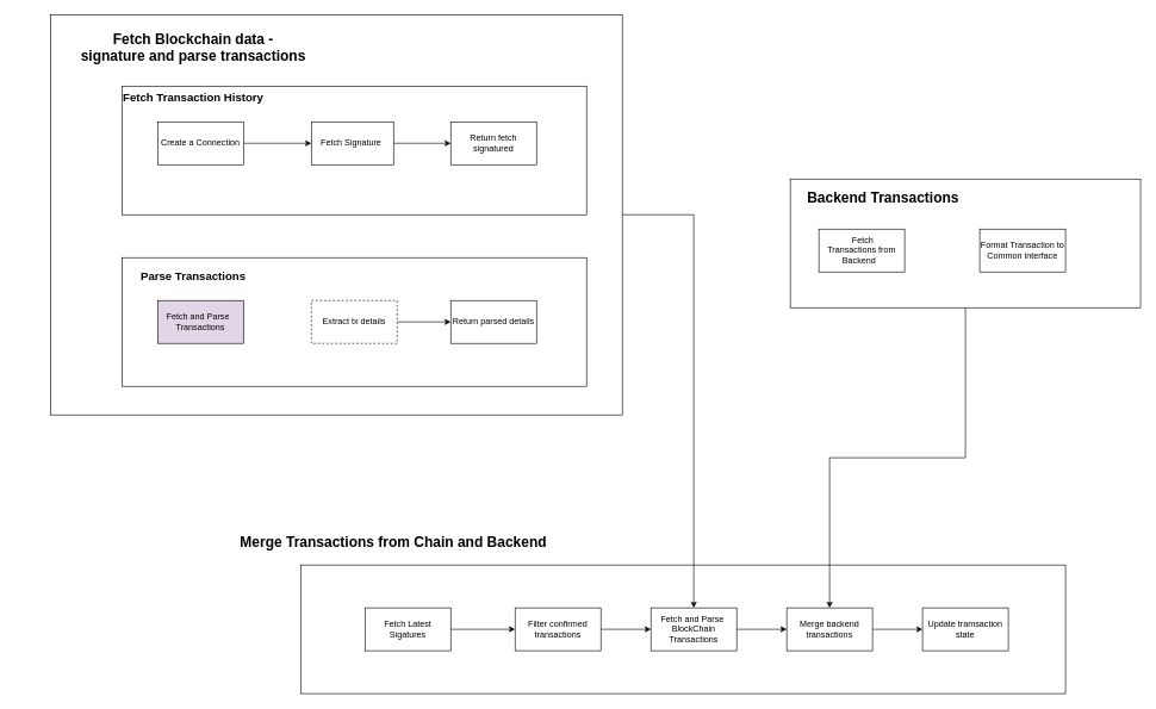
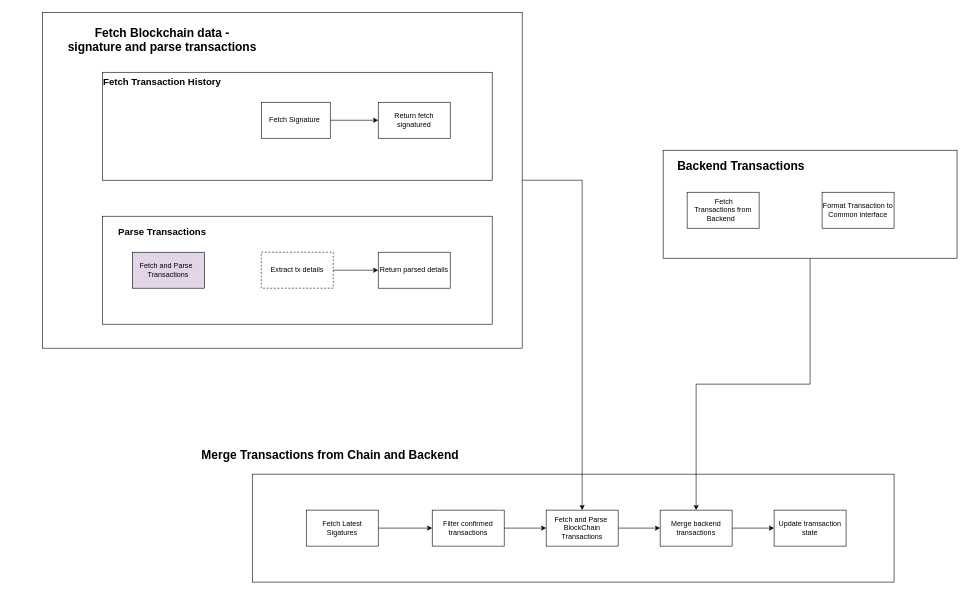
  <mxCell id="0" />
  <mxCell id="1" parent="0" />
  <mxCell id="2" value="" style="rounded=0;whiteSpace=wrap;html=1;" vertex="1" parent="1"><mxGeometry x="420" y="790" width="1070" height="180" as="geometry" /></mxCell>
  <mxCell id="3" style="edgeStyle=orthogonalEdgeStyle;rounded=0;orthogonalLoop=1;jettySize=auto;html=1;" edge="1" parent="1" source="4" target="26"><mxGeometry relative="1" as="geometry" /></mxCell>
  <mxCell id="4" value="" style="rounded=0;whiteSpace=wrap;html=1;" vertex="1" parent="1"><mxGeometry x="70" y="20" width="800" height="560" as="geometry" /></mxCell>
  <mxCell id="5" value="" style="rounded=0;whiteSpace=wrap;html=1;" vertex="1" parent="1"><mxGeometry x="170" y="120" width="650" height="180" as="geometry" /></mxCell>
- <mxCell id="6" value="" style="edgeStyle=orthogonalEdgeStyle;rounded=0;orthogonalLoop=1;jettySize=auto;html=1;" edge="1" parent="1" source="7" target="9"><mxGeometry relative="1" as="geometry" /></mxCell>
- <mxCell id="7" value="Create a Connection" style="rounded=0;whiteSpace=wrap;html=1;" vertex="1" parent="1"><mxGeometry x="220" y="170" width="120" height="60" as="geometry" /></mxCell>
  <mxCell id="8" value="" style="edgeStyle=orthogonalEdgeStyle;rounded=0;orthogonalLoop=1;jettySize=auto;html=1;" edge="1" parent="1" source="9" target="15"><mxGeometry relative="1" as="geometry" /></mxCell>
  <mxCell id="9" value="Fetch Signature&amp;nbsp;" style="rounded=0;whiteSpace=wrap;html=1;" vertex="1" parent="1"><mxGeometry x="435" y="170" width="115" height="60" as="geometry" /></mxCell>
  <mxCell id="10" value="" style="rounded=0;whiteSpace=wrap;html=1;" vertex="1" parent="1"><mxGeometry x="170" y="360" width="650" height="180" as="geometry" /></mxCell>
  <mxCell id="11" value="&lt;div&gt;&amp;nbsp;Fetch and Parse&amp;nbsp; &amp;nbsp; &lt;span style=&quot;background-color: initial;&quot;&gt;&amp;nbsp;Transactions&amp;nbsp;&lt;/span&gt;&lt;/div&gt;" style="rounded=0;whiteSpace=wrap;html=1;fillColor=#e1d5e7;" vertex="1" parent="1"><mxGeometry x="220" y="420" width="120" height="60" as="geometry" /></mxCell>
  <mxCell id="12" value="" style="edgeStyle=orthogonalEdgeStyle;rounded=0;orthogonalLoop=1;jettySize=auto;html=1;" edge="1" parent="1" source="13" target="14"><mxGeometry relative="1" as="geometry" /></mxCell>
  <mxCell id="13" value="&lt;div&gt;Extract tx details&lt;/div&gt;" style="rounded=0;whiteSpace=wrap;html=1;dashed=1;" vertex="1" parent="1"><mxGeometry x="435" y="420" width="120" height="60" as="geometry" /></mxCell>
  <mxCell id="14" value="&lt;div&gt;Return parsed details&lt;/div&gt;" style="rounded=0;whiteSpace=wrap;html=1;" vertex="1" parent="1"><mxGeometry x="630" y="420" width="120" height="60" as="geometry" /></mxCell>
  <mxCell id="15" value="Return fetch signatured" style="rounded=0;whiteSpace=wrap;html=1;" vertex="1" parent="1"><mxGeometry x="630" y="170" width="120" height="60" as="geometry" /></mxCell>
  <mxCell id="16" style="edgeStyle=orthogonalEdgeStyle;rounded=0;orthogonalLoop=1;jettySize=auto;html=1;entryX=0.5;entryY=0;entryDx=0;entryDy=0;" edge="1" parent="1" source="17" target="28"><mxGeometry relative="1" as="geometry" /></mxCell>
  <mxCell id="17" value="" style="rounded=0;whiteSpace=wrap;html=1;" vertex="1" parent="1"><mxGeometry x="1105" y="250" width="490" height="180" as="geometry" /></mxCell>
  <mxCell id="18" value="&lt;font style=&quot;font-size: 20px;&quot;&gt;&lt;b&gt;Backend Transactions&lt;/b&gt;&lt;/font&gt;" style="text;html=1;align=center;verticalAlign=middle;whiteSpace=wrap;rounded=0;" vertex="1" parent="1"><mxGeometry x="1115" y="260" width="240" height="30" as="geometry" /></mxCell>
  <mxCell id="19" value="&lt;div&gt;&amp;nbsp;Fetch Transactions&amp;nbsp;&lt;span style=&quot;background-color: initial;&quot;&gt;from Backend&amp;nbsp;&amp;nbsp;&lt;/span&gt;&lt;/div&gt;" style="rounded=0;whiteSpace=wrap;html=1;" vertex="1" parent="1"><mxGeometry x="1145" y="320" width="120" height="60" as="geometry" /></mxCell>
  <mxCell id="20" value="&lt;div&gt;Format Transaction to Common interface&lt;/div&gt;" style="rounded=0;whiteSpace=wrap;html=1;" vertex="1" parent="1"><mxGeometry x="1370" y="320" width="120" height="60" as="geometry" /></mxCell>
  <mxCell id="21" value="" style="edgeStyle=orthogonalEdgeStyle;rounded=0;orthogonalLoop=1;jettySize=auto;html=1;" edge="1" parent="1" source="22" target="24"><mxGeometry relative="1" as="geometry" /></mxCell>
  <mxCell id="22" value="&lt;div&gt;Fetch Latest Sigatures&lt;/div&gt;" style="rounded=0;whiteSpace=wrap;html=1;" vertex="1" parent="1"><mxGeometry x="510" y="850" width="120" height="60" as="geometry" /></mxCell>
  <mxCell id="23" value="" style="edgeStyle=orthogonalEdgeStyle;rounded=0;orthogonalLoop=1;jettySize=auto;html=1;" edge="1" parent="1" source="24" target="26"><mxGeometry relative="1" as="geometry" /></mxCell>
  <mxCell id="24" value="&lt;div&gt;Filter confirmed transactions&lt;/div&gt;" style="rounded=0;whiteSpace=wrap;html=1;" vertex="1" parent="1"><mxGeometry x="720" y="850" width="120" height="60" as="geometry" /></mxCell>
  <mxCell id="25" value="" style="edgeStyle=orthogonalEdgeStyle;rounded=0;orthogonalLoop=1;jettySize=auto;html=1;" edge="1" parent="1" source="26" target="28"><mxGeometry relative="1" as="geometry" /></mxCell>
  <mxCell id="26" value="&lt;div&gt;Fetch and Parse&amp;nbsp;&lt;br&gt;BlockChain Transactions&lt;/div&gt;" style="rounded=0;whiteSpace=wrap;html=1;" vertex="1" parent="1"><mxGeometry x="910" y="850" width="120" height="60" as="geometry" /></mxCell>
  <mxCell id="27" value="" style="edgeStyle=orthogonalEdgeStyle;rounded=0;orthogonalLoop=1;jettySize=auto;html=1;" edge="1" parent="1" source="28" target="29"><mxGeometry relative="1" as="geometry" /></mxCell>
  <mxCell id="28" value="&lt;div&gt;Merge backend transactions&lt;span style=&quot;color: rgba(0, 0, 0, 0); font-family: monospace; font-size: 0px; text-align: start; text-wrap: nowrap; background-color: initial;&quot;&gt;%3CmxGraphModel%3E%3Croot%3E%3CmxCell%20id%3D%220%22%2F%3E%3CmxCell%20id%3D%221%22%20parent%3D%220%22%2F%3E%3CmxCell%20id%3D%222%22%20value%3D%22%26lt%3Bdiv%26gt%3BFilter%20confirmed%20transactions%26lt%3B%2Fdiv%26gt%3B%22%20style%3D%22rounded%3D0%3BwhiteSpace%3Dwrap%3Bhtml%3D1%3B%22%20vertex%3D%221%22%20parent%3D%221%22%3E%3CmxGeometry%20x%3D%22600%22%20y%3D%22790%22%20width%3D%22120%22%20height%3D%2260%22%20as%3D%22geometry%22%2F%3E%3C%2FmxCell%3E%3C%2Froot%3E%3C%2FmxGraphModel%3E&lt;/span&gt;&lt;/div&gt;" style="rounded=0;whiteSpace=wrap;html=1;" vertex="1" parent="1"><mxGeometry x="1100" y="850" width="120" height="60" as="geometry" /></mxCell>
  <mxCell id="29" value="&lt;div&gt;Update tramsaction state&lt;/div&gt;" style="rounded=0;whiteSpace=wrap;html=1;" vertex="1" parent="1"><mxGeometry x="1290" y="850" width="120" height="60" as="geometry" /></mxCell>
  <mxCell id="30" value="&lt;font style=&quot;font-size: 20px;&quot;&gt;&lt;b&gt;Fetch Blockchain data - &lt;br&gt;signature and parse transactions&lt;/b&gt;&lt;/font&gt;" style="text;html=1;align=center;verticalAlign=middle;whiteSpace=wrap;rounded=0;" vertex="1" parent="1"><mxGeometry x="20" y="50" width="500" height="30" as="geometry" /></mxCell>
  <mxCell id="31" value="&lt;div style=&quot;font-size: 16px;&quot;&gt;&lt;font style=&quot;font-size: 16px;&quot;&gt;&lt;b&gt;Fetch Transaction History&lt;/b&gt;&lt;/font&gt;&lt;/div&gt;&lt;div style=&quot;font-size: 16px;&quot;&gt;&lt;br&gt;&lt;/div&gt;" style="text;html=1;align=center;verticalAlign=middle;whiteSpace=wrap;rounded=0;" vertex="1" parent="1"><mxGeometry x="170" y="130" width="200" height="30" as="geometry" /></mxCell>
  <mxCell id="32" value="&lt;div style=&quot;font-size: 16px;&quot;&gt;&lt;div&gt;&lt;b&gt;Parse Transactions&lt;/b&gt;&lt;/div&gt;&lt;div&gt;&lt;br&gt;&lt;/div&gt;&lt;/div&gt;" style="text;html=1;align=center;verticalAlign=middle;whiteSpace=wrap;rounded=0;" vertex="1" parent="1"><mxGeometry x="170" y="380" width="200" height="30" as="geometry" /></mxCell>
  <mxCell id="33" value="&lt;div&gt;&lt;span style=&quot;font-size: 20px;&quot;&gt;&lt;b&gt;Merge Transactions from Chain and Backend&lt;/b&gt;&lt;/span&gt;&lt;/div&gt;&lt;div&gt;&lt;br&gt;&lt;/div&gt;" style="text;html=1;align=center;verticalAlign=middle;whiteSpace=wrap;rounded=0;" vertex="1" parent="1"><mxGeometry x="300" y="750" width="500" height="30" as="geometry" /></mxCell>
